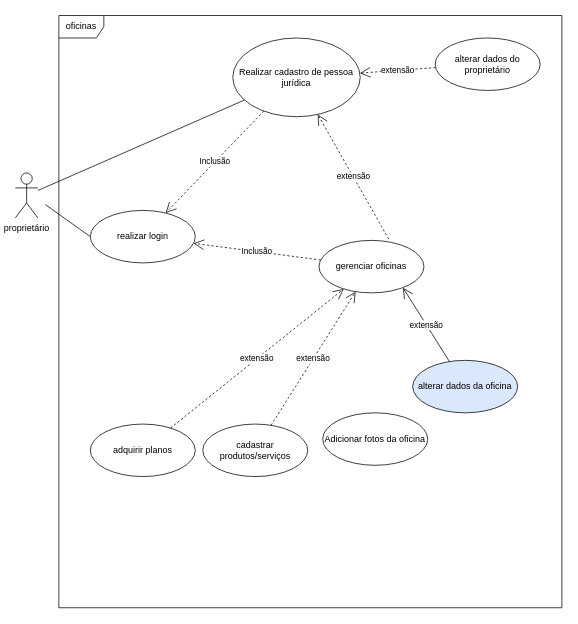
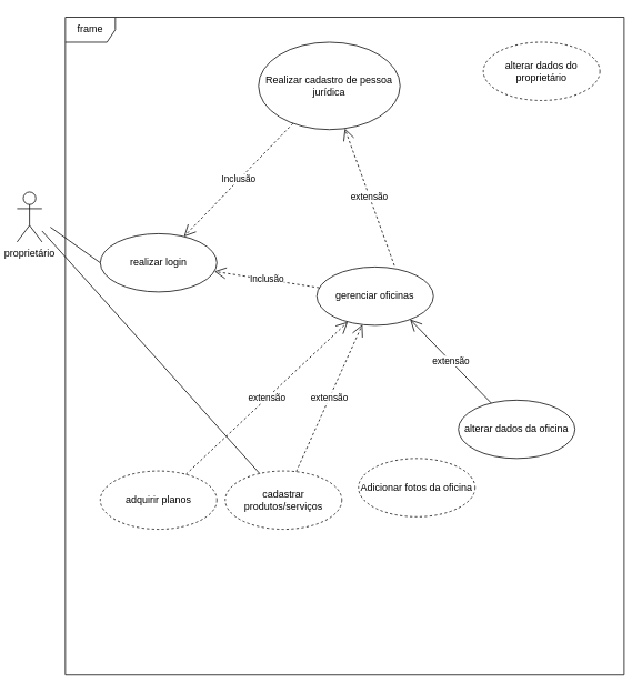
  <mxCell id="0" />
  <mxCell id="1" parent="0" />
- <mxCell id="2" value="oficinas" style="shape=umlFrame;whiteSpace=wrap;html=1;" parent="1" vertex="1"><mxGeometry x="78" y="20" width="671" height="790" as="geometry" /></mxCell>
+ <mxCell id="2" value="frame" style="shape=umlFrame;whiteSpace=wrap;html=1;" parent="1" vertex="1"><mxGeometry x="78" y="20" width="671" height="790" as="geometry" /></mxCell>
  <mxCell id="3" value="proprietário" style="shape=umlActor;verticalLabelPosition=bottom;verticalAlign=top;html=1;" parent="1" vertex="1"><mxGeometry x="20" y="230" width="30" height="60" as="geometry" /></mxCell>
- <mxCell id="4" value="gerenciar oficinas" style="ellipse;whiteSpace=wrap;html=1;" parent="1" vertex="1"><mxGeometry x="425" y="320" width="140" height="70" as="geometry" /></mxCell>
- <mxCell id="5" value="alterar dados do proprietário" style="ellipse;whiteSpace=wrap;html=1;" parent="1" vertex="1"><mxGeometry x="580" y="50" width="140" height="70" as="geometry" /></mxCell>
- <mxCell id="6" value="alterar dados da oficina" style="ellipse;whiteSpace=wrap;html=1;fillColor=#dae8fc;" parent="1" vertex="1"><mxGeometry x="550" y="480" width="140" height="70" as="geometry" /></mxCell>
- <mxCell id="7" value="adquirir planos" style="ellipse;whiteSpace=wrap;html=1;" parent="1" vertex="1"><mxGeometry x="120" y="565" width="140" height="70" as="geometry" /></mxCell>
- <mxCell id="8" value="cadastrar produtos/serviços" style="ellipse;whiteSpace=wrap;html=1;" parent="1" vertex="1"><mxGeometry x="270" y="565" width="140" height="70" as="geometry" /></mxCell>
- <mxCell id="9" value="Adicionar fotos da oficina" style="ellipse;whiteSpace=wrap;html=1;" parent="1" vertex="1"><mxGeometry x="430" y="550" width="140" height="70" as="geometry" /></mxCell>
+ <mxCell id="4" value="gerenciar oficinas" style="ellipse;whiteSpace=wrap;html=1;" parent="1" vertex="1"><mxGeometry x="380" y="320" width="140" height="70" as="geometry" /></mxCell>
+ <mxCell id="5" value="alterar dados do proprietário" style="ellipse;whiteSpace=wrap;html=1;dashed=1;" parent="1" vertex="1"><mxGeometry x="580" y="50" width="140" height="70" as="geometry" /></mxCell>
+ <mxCell id="6" value="alterar dados da oficina" style="ellipse;whiteSpace=wrap;html=1;" parent="1" vertex="1"><mxGeometry x="550" y="480" width="140" height="70" as="geometry" /></mxCell>
+ <mxCell id="7" value="adquirir planos" style="ellipse;whiteSpace=wrap;html=1;dashed=1;" parent="1" vertex="1"><mxGeometry x="120" y="565" width="140" height="70" as="geometry" /></mxCell>
+ <mxCell id="8" value="cadastrar produtos/serviços" style="ellipse;whiteSpace=wrap;html=1;dashed=1;" parent="1" vertex="1"><mxGeometry x="270" y="565" width="140" height="70" as="geometry" /></mxCell>
+ <mxCell id="9" value="Adicionar fotos da oficina" style="ellipse;whiteSpace=wrap;html=1;dashed=1;" parent="1" vertex="1"><mxGeometry x="430" y="550" width="140" height="70" as="geometry" /></mxCell>
  <mxCell id="10" value="Realizar cadastro de pessoa jurídica" style="ellipse;whiteSpace=wrap;html=1;" parent="1" vertex="1"><mxGeometry x="310" y="50" width="170" height="105" as="geometry" /></mxCell>
- <mxCell id="11" value="" style="endArrow=none;html=1;rounded=0;" parent="1" source="3" target="10" edge="1"><mxGeometry relative="1" as="geometry"><mxPoint x="450" y="310" as="sourcePoint" /><mxPoint x="610" y="310" as="targetPoint" /></mxGeometry></mxCell>
+ <mxCell id="11" value="" style="endArrow=none;html=1;rounded=0;" parent="1" source="3" target="8" edge="1"><mxGeometry relative="1" as="geometry"><mxPoint x="450" y="310" as="sourcePoint" /><mxPoint x="610" y="310" as="targetPoint" /></mxGeometry></mxCell>
  <mxCell id="12" value="extensão" style="endArrow=open;endSize=12;dashed=1;html=1;rounded=0;exitX=0.665;exitY=-0.024;exitDx=0;exitDy=0;exitPerimeter=0;" parent="1" source="4" target="10" edge="1"><mxGeometry width="160" relative="1" as="geometry"><mxPoint x="464.54" y="429.893" as="sourcePoint" /><mxPoint x="445.428" y="550.105" as="targetPoint" /></mxGeometry></mxCell>
- <mxCell id="13" value="extensão" style="endArrow=open;endSize=12;dashed=1;html=1;rounded=0;" parent="1" source="5" target="10" edge="1"><mxGeometry width="160" relative="1" as="geometry"><mxPoint x="464.54" y="429.893" as="sourcePoint" /><mxPoint x="445.428" y="550.105" as="targetPoint" /></mxGeometry></mxCell>
  <mxCell id="14" value="extensão" style="endArrow=open;endSize=12;dashed=1;html=1;rounded=0;" parent="1" source="8" target="4" edge="1"><mxGeometry width="160" relative="1" as="geometry"><mxPoint x="464.54" y="429.893" as="sourcePoint" /><mxPoint x="445.428" y="550.105" as="targetPoint" /></mxGeometry></mxCell>
  <mxCell id="15" value="extensão" style="endArrow=open;endSize=12;dashed=1;html=1;rounded=0;" parent="1" source="7" target="4" edge="1"><mxGeometry width="160" relative="1" as="geometry"><mxPoint x="464.54" y="429.893" as="sourcePoint" /><mxPoint x="445.428" y="550.105" as="targetPoint" /></mxGeometry></mxCell>
  <mxCell id="16" value="extensão" style="endArrow=open;endSize=12;dashed=0;html=1;rounded=0;entryX=0.8;entryY=0.9;entryDx=0;entryDy=0;entryPerimeter=0;" parent="1" source="6" target="4" edge="1"><mxGeometry width="160" relative="1" as="geometry"><mxPoint x="464.54" y="429.893" as="sourcePoint" /><mxPoint x="445.428" y="550.105" as="targetPoint" /></mxGeometry></mxCell>
  <mxCell id="17" value="Inclusão" style="endArrow=open;endSize=12;dashed=1;html=1;rounded=0;" parent="1" source="4" target="19" edge="1"><mxGeometry width="160" relative="1" as="geometry"><mxPoint x="360" y="330" as="sourcePoint" /><mxPoint x="290" y="280" as="targetPoint" /></mxGeometry></mxCell>
  <mxCell id="18" value="" style="endArrow=none;html=1;rounded=0;entryX=0;entryY=0.5;entryDx=0;entryDy=0;" parent="1" target="19" edge="1"><mxGeometry relative="1" as="geometry"><mxPoint x="60" y="272.177" as="sourcePoint" /><mxPoint x="191.828" y="249.797" as="targetPoint" /></mxGeometry></mxCell>
  <mxCell id="19" value="realizar login" style="ellipse;whiteSpace=wrap;html=1;" parent="1" vertex="1"><mxGeometry x="120" y="280" width="140" height="70" as="geometry" /></mxCell>
  <mxCell id="20" value="Inclusão" style="endArrow=open;endSize=12;dashed=1;html=1;rounded=0;" parent="1" source="10" target="19" edge="1"><mxGeometry width="160" relative="1" as="geometry"><mxPoint x="392.962" y="354.927" as="sourcePoint" /><mxPoint x="266.905" y="335.293" as="targetPoint" /></mxGeometry></mxCell>
